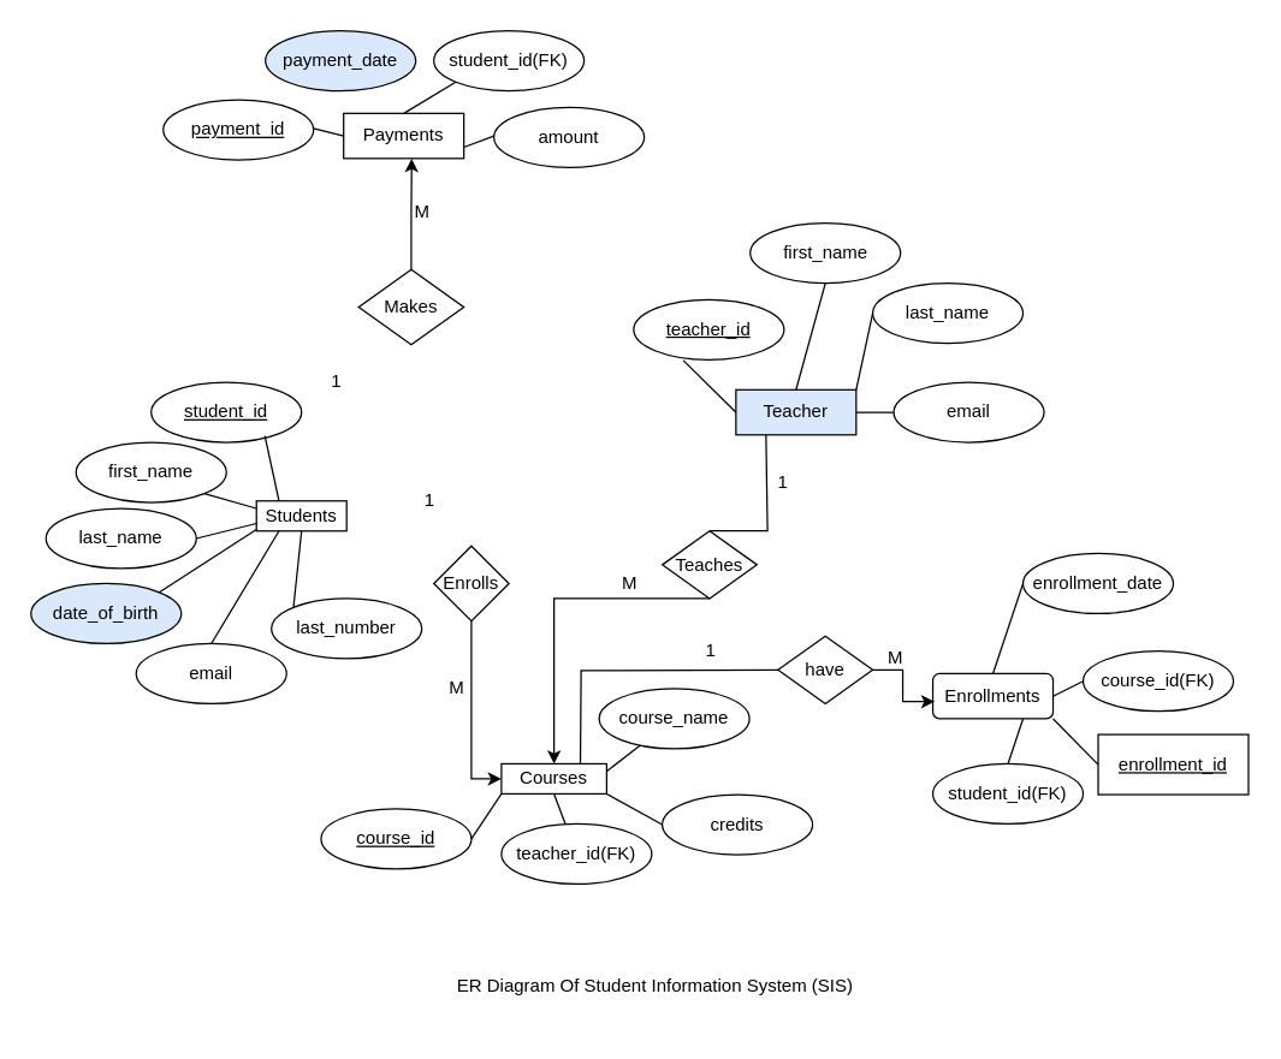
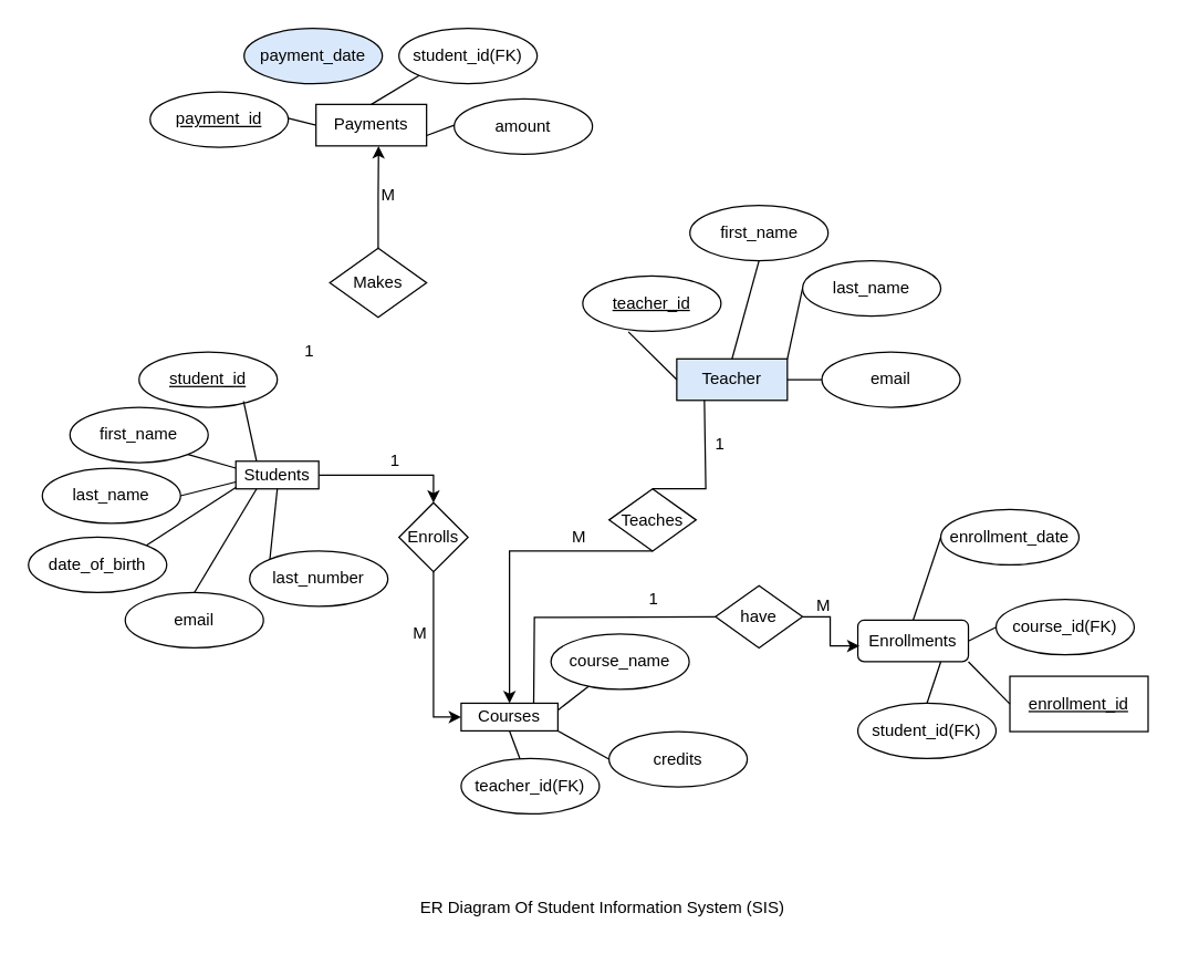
  <mxCell id="0" />
  <mxCell id="1" parent="0" />
+ <mxCell id="2" style="edgeStyle=orthogonalEdgeStyle;rounded=0;orthogonalLoop=1;jettySize=auto;html=1;exitX=1;exitY=0.5;exitDx=0;exitDy=0;entryX=0.5;entryY=0;entryDx=0;entryDy=0;" parent="1" source="3" target="5" edge="1"><mxGeometry relative="1" as="geometry" /></mxCell>
  <mxCell id="3" value="Students" style="rounded=0;whiteSpace=wrap;html=1;" parent="1" vertex="1"><mxGeometry x="170" y="333" width="60" height="20" as="geometry" /></mxCell>
  <mxCell id="4" style="edgeStyle=orthogonalEdgeStyle;rounded=0;orthogonalLoop=1;jettySize=auto;html=1;entryX=0;entryY=0.5;entryDx=0;entryDy=0;" parent="1" source="5" target="6" edge="1"><mxGeometry relative="1" as="geometry" /></mxCell>
  <mxCell id="5" value="Enrolls" style="rhombus;whiteSpace=wrap;html=1;" parent="1" vertex="1"><mxGeometry x="288" y="363" width="50" height="50" as="geometry" /></mxCell>
  <mxCell id="6" value="Courses" style="rounded=0;whiteSpace=wrap;html=1;" parent="1" vertex="1"><mxGeometry x="333" y="508" width="70" height="20" as="geometry" /></mxCell>
  <mxCell id="7" value="student_id(FK)" style="ellipse;whiteSpace=wrap;html=1;align=center;" parent="1" vertex="1"><mxGeometry x="620" y="508" width="100" height="40" as="geometry" /></mxCell>
  <mxCell id="8" value="credits" style="ellipse;whiteSpace=wrap;html=1;align=center;" parent="1" vertex="1"><mxGeometry x="440" y="528.5" width="100" height="40" as="geometry" /></mxCell>
- <mxCell id="9" value="course_id" style="ellipse;whiteSpace=wrap;html=1;align=center;fontStyle=4;" parent="1" vertex="1"><mxGeometry x="213" y="538" width="100" height="40" as="geometry" /></mxCell>
  <mxCell id="10" value="course_name" style="ellipse;whiteSpace=wrap;html=1;align=center;" parent="1" vertex="1"><mxGeometry x="398" y="458" width="100" height="40" as="geometry" /></mxCell>
  <mxCell id="11" value="teacher_id(FK)" style="ellipse;whiteSpace=wrap;html=1;align=center;" parent="1" vertex="1"><mxGeometry x="333" y="548" width="100" height="40" as="geometry" /></mxCell>
  <mxCell id="12" value="Teacher" style="whiteSpace=wrap;html=1;align=center;fillColor=#dae8fc;" parent="1" vertex="1"><mxGeometry x="489" y="259" width="80" height="30" as="geometry" /></mxCell>
  <mxCell id="13" value="teacher_id" style="ellipse;whiteSpace=wrap;html=1;align=center;fontStyle=4;" parent="1" vertex="1"><mxGeometry x="421" y="199" width="100" height="40" as="geometry" /></mxCell>
  <mxCell id="14" style="edgeStyle=orthogonalEdgeStyle;rounded=0;orthogonalLoop=1;jettySize=auto;html=1;exitX=0.5;exitY=1;exitDx=0;exitDy=0;entryX=0.5;entryY=0;entryDx=0;entryDy=0;" parent="1" source="15" target="6" edge="1"><mxGeometry relative="1" as="geometry"><Array as="points"><mxPoint x="368" y="398" /></Array></mxGeometry></mxCell>
  <mxCell id="15" value="Teaches" style="shape=rhombus;perimeter=rhombusPerimeter;whiteSpace=wrap;html=1;align=center;" parent="1" vertex="1"><mxGeometry x="440" y="353" width="63" height="45" as="geometry" /></mxCell>
  <mxCell id="16" value="last_name" style="ellipse;whiteSpace=wrap;html=1;align=center;" parent="1" vertex="1"><mxGeometry x="580" y="188" width="100" height="40" as="geometry" /></mxCell>
  <mxCell id="17" value="first_name" style="ellipse;whiteSpace=wrap;html=1;align=center;" parent="1" vertex="1"><mxGeometry x="498.5" y="148" width="100" height="40" as="geometry" /></mxCell>
  <mxCell id="18" value="email" style="ellipse;whiteSpace=wrap;html=1;align=center;" parent="1" vertex="1"><mxGeometry x="594" y="254" width="100" height="40" as="geometry" /></mxCell>
  <mxCell id="19" value="Enrollments" style="whiteSpace=wrap;html=1;align=center;rounded=1;" parent="1" vertex="1"><mxGeometry x="620" y="448" width="80" height="30" as="geometry" /></mxCell>
  <mxCell id="20" value="course_id(FK)" style="ellipse;whiteSpace=wrap;html=1;align=center;" parent="1" vertex="1"><mxGeometry x="720" y="433" width="100" height="40" as="geometry" /></mxCell>
  <mxCell id="21" value="enrollment_date" style="ellipse;whiteSpace=wrap;html=1;align=center;" parent="1" vertex="1"><mxGeometry x="680" y="368" width="100" height="40" as="geometry" /></mxCell>
  <mxCell id="22" value="have" style="shape=rhombus;perimeter=rhombusPerimeter;whiteSpace=wrap;html=1;align=center;" parent="1" vertex="1"><mxGeometry x="517" y="423" width="63" height="45" as="geometry" /></mxCell>
  <mxCell id="23" value="enrollment_id" style="whiteSpace=wrap;html=1;align=center;fontStyle=4;rounded=0;" parent="1" vertex="1"><mxGeometry x="730" y="488.5" width="100" height="40" as="geometry" /></mxCell>
  <mxCell id="24" style="edgeStyle=orthogonalEdgeStyle;rounded=0;orthogonalLoop=1;jettySize=auto;html=1;entryX=0.015;entryY=0.619;entryDx=0;entryDy=0;entryPerimeter=0;" parent="1" source="22" target="19" edge="1"><mxGeometry relative="1" as="geometry" /></mxCell>
  <mxCell id="25" value="Payments" style="whiteSpace=wrap;html=1;align=center;" parent="1" vertex="1"><mxGeometry x="228" y="75" width="80" height="30" as="geometry" /></mxCell>
  <mxCell id="26" value="" style="endArrow=none;html=1;rounded=0;exitX=0.25;exitY=1;exitDx=0;exitDy=0;entryX=0.5;entryY=0;entryDx=0;entryDy=0;" parent="1" source="12" target="15" edge="1"><mxGeometry relative="1" as="geometry"><mxPoint x="552" y="191.5" as="sourcePoint" /><mxPoint x="551" y="270" as="targetPoint" /><Array as="points"><mxPoint x="510" y="353" /></Array></mxGeometry></mxCell>
  <mxCell id="27" value="payment_id" style="ellipse;whiteSpace=wrap;html=1;align=center;fontStyle=4;" parent="1" vertex="1"><mxGeometry x="108" y="66" width="100" height="40" as="geometry" /></mxCell>
  <mxCell id="28" value="payment_date" style="ellipse;whiteSpace=wrap;html=1;align=center;fillColor=#dae8fc;" parent="1" vertex="1"><mxGeometry x="176" y="20" width="100" height="40" as="geometry" /></mxCell>
  <mxCell id="29" value="student_id(FK)" style="ellipse;whiteSpace=wrap;html=1;align=center;" parent="1" vertex="1"><mxGeometry x="288" y="20" width="100" height="40" as="geometry" /></mxCell>
  <mxCell id="30" value="amount" style="ellipse;whiteSpace=wrap;html=1;align=center;" parent="1" vertex="1"><mxGeometry x="328" y="71" width="100" height="40" as="geometry" /></mxCell>
  <mxCell id="31" value="Makes" style="shape=rhombus;perimeter=rhombusPerimeter;whiteSpace=wrap;html=1;align=center;" parent="1" vertex="1"><mxGeometry x="238" y="179" width="70" height="50" as="geometry" /></mxCell>
  <mxCell id="32" value="" style="endArrow=none;html=1;rounded=0;exitX=1;exitY=0.5;exitDx=0;exitDy=0;entryX=0;entryY=0.5;entryDx=0;entryDy=0;" parent="1" target="25" edge="1"><mxGeometry relative="1" as="geometry"><mxPoint x="208" y="85" as="sourcePoint" /><mxPoint x="298" y="139" as="targetPoint" /></mxGeometry></mxCell>
  <mxCell id="33" value="" style="endArrow=none;html=1;rounded=0;exitX=0;exitY=1;exitDx=0;exitDy=0;entryX=0.5;entryY=0;entryDx=0;entryDy=0;" parent="1" source="29" target="25" edge="1"><mxGeometry relative="1" as="geometry"><mxPoint x="236" y="70" as="sourcePoint" /><mxPoint x="278" y="69" as="targetPoint" /></mxGeometry></mxCell>
  <mxCell id="34" value="" style="endArrow=none;html=1;rounded=0;exitX=0;exitY=0.5;exitDx=0;exitDy=0;entryX=1;entryY=0.75;entryDx=0;entryDy=0;" parent="1" target="25" edge="1"><mxGeometry relative="1" as="geometry"><mxPoint x="328" y="90" as="sourcePoint" /><mxPoint x="278" y="85" as="targetPoint" /></mxGeometry></mxCell>
  <mxCell id="35" value="" style="endArrow=none;html=1;rounded=0;exitX=1;exitY=0.5;exitDx=0;exitDy=0;entryX=0;entryY=0.5;entryDx=0;entryDy=0;" parent="1" source="12" target="18" edge="1"><mxGeometry relative="1" as="geometry"><mxPoint x="190" y="284" as="sourcePoint" /><mxPoint x="210" y="289" as="targetPoint" /></mxGeometry></mxCell>
  <mxCell id="36" value="" style="endArrow=none;html=1;rounded=0;exitX=0;exitY=0.5;exitDx=0;exitDy=0;entryX=1;entryY=0;entryDx=0;entryDy=0;" parent="1" source="16" target="12" edge="1"><mxGeometry relative="1" as="geometry"><mxPoint x="579" y="284" as="sourcePoint" /><mxPoint x="604" y="284" as="targetPoint" /></mxGeometry></mxCell>
  <mxCell id="37" value="" style="endArrow=none;html=1;rounded=0;exitX=0;exitY=0.5;exitDx=0;exitDy=0;entryX=0.5;entryY=0;entryDx=0;entryDy=0;" parent="1" source="21" target="19" edge="1"><mxGeometry relative="1" as="geometry"><mxPoint x="590" y="218" as="sourcePoint" /><mxPoint x="579" y="269" as="targetPoint" /></mxGeometry></mxCell>
  <mxCell id="38" value="" style="endArrow=none;html=1;rounded=0;exitX=0;exitY=0.5;exitDx=0;exitDy=0;entryX=1;entryY=0.5;entryDx=0;entryDy=0;" parent="1" source="20" target="19" edge="1"><mxGeometry relative="1" as="geometry"><mxPoint x="690" y="398" as="sourcePoint" /><mxPoint x="670" y="458" as="targetPoint" /></mxGeometry></mxCell>
  <mxCell id="39" value="" style="endArrow=none;html=1;rounded=0;exitX=0;exitY=0.5;exitDx=0;exitDy=0;entryX=1;entryY=1;entryDx=0;entryDy=0;" parent="1" source="23" target="19" edge="1"><mxGeometry relative="1" as="geometry"><mxPoint x="730" y="463" as="sourcePoint" /><mxPoint x="710" y="473" as="targetPoint" /></mxGeometry></mxCell>
  <mxCell id="40" value="" style="endArrow=none;html=1;rounded=0;exitX=0.5;exitY=0;exitDx=0;exitDy=0;entryX=0.75;entryY=1;entryDx=0;entryDy=0;" parent="1" source="7" target="19" edge="1"><mxGeometry relative="1" as="geometry"><mxPoint x="740" y="519" as="sourcePoint" /><mxPoint x="710" y="488" as="targetPoint" /></mxGeometry></mxCell>
  <mxCell id="41" value="" style="endArrow=none;html=1;rounded=0;exitX=0.75;exitY=0;exitDx=0;exitDy=0;entryX=0;entryY=0.5;entryDx=0;entryDy=0;" parent="1" source="6" target="22" edge="1"><mxGeometry relative="1" as="geometry"><mxPoint x="390" y="438" as="sourcePoint" /><mxPoint x="550" y="438" as="targetPoint" /><Array as="points"><mxPoint x="386" y="446" /></Array></mxGeometry></mxCell>
- <mxCell id="42" value="" style="endArrow=none;html=1;rounded=0;exitX=0;exitY=1;exitDx=0;exitDy=0;entryX=1;entryY=0.5;entryDx=0;entryDy=0;" parent="1" source="6" target="9" edge="1"><mxGeometry relative="1" as="geometry"><mxPoint x="300" y="279" as="sourcePoint" /><mxPoint x="280" y="287" as="targetPoint" /></mxGeometry></mxCell>
  <mxCell id="43" value="" style="endArrow=none;html=1;rounded=0;exitX=0.5;exitY=1;exitDx=0;exitDy=0;" parent="1" source="6" target="11" edge="1"><mxGeometry relative="1" as="geometry"><mxPoint x="343" y="538" as="sourcePoint" /><mxPoint x="323" y="568" as="targetPoint" /></mxGeometry></mxCell>
  <mxCell id="44" value="" style="endArrow=none;html=1;rounded=0;exitX=1;exitY=1;exitDx=0;exitDy=0;entryX=0;entryY=0.5;entryDx=0;entryDy=0;" parent="1" source="6" target="8" edge="1"><mxGeometry relative="1" as="geometry"><mxPoint x="378" y="538" as="sourcePoint" /><mxPoint x="386" y="558" as="targetPoint" /></mxGeometry></mxCell>
  <mxCell id="45" value="" style="endArrow=none;html=1;rounded=0;entryX=1;entryY=0.25;entryDx=0;entryDy=0;" parent="1" source="10" target="6" edge="1"><mxGeometry relative="1" as="geometry"><mxPoint x="388" y="548" as="sourcePoint" /><mxPoint x="396" y="568" as="targetPoint" /></mxGeometry></mxCell>
  <mxCell id="46" value="1" style="text;html=1;align=center;verticalAlign=middle;resizable=0;points=[];autosize=1;strokeColor=none;fillColor=none;" parent="1" vertex="1"><mxGeometry x="456.5" y="418" width="30" height="30" as="geometry" /></mxCell>
  <mxCell id="47" value="M" style="text;html=1;align=center;verticalAlign=middle;resizable=0;points=[];autosize=1;strokeColor=none;fillColor=none;" parent="1" vertex="1"><mxGeometry x="580" y="423" width="30" height="30" as="geometry" /></mxCell>
  <mxCell id="48" value="student_id" style="ellipse;whiteSpace=wrap;html=1;align=center;fontStyle=4;" parent="1" vertex="1"><mxGeometry x="100" y="254" width="100" height="40" as="geometry" /></mxCell>
  <mxCell id="49" value="first_name" style="ellipse;whiteSpace=wrap;html=1;align=center;" parent="1" vertex="1"><mxGeometry x="50" y="294" width="100" height="40" as="geometry" /></mxCell>
  <mxCell id="50" value="last_name" style="ellipse;whiteSpace=wrap;html=1;align=center;" parent="1" vertex="1"><mxGeometry x="30" y="338" width="100" height="40" as="geometry" /></mxCell>
- <mxCell id="51" value="date_of_birth" style="ellipse;whiteSpace=wrap;html=1;align=center;fillColor=#dae8fc;" parent="1" vertex="1"><mxGeometry x="20" y="388" width="100" height="40" as="geometry" /></mxCell>
+ <mxCell id="51" value="date_of_birth" style="ellipse;whiteSpace=wrap;html=1;align=center;" parent="1" vertex="1"><mxGeometry x="20" y="388" width="100" height="40" as="geometry" /></mxCell>
  <mxCell id="52" value="email" style="ellipse;whiteSpace=wrap;html=1;align=center;" parent="1" vertex="1"><mxGeometry x="90" y="428" width="100" height="40" as="geometry" /></mxCell>
  <mxCell id="53" value="last_number" style="ellipse;whiteSpace=wrap;html=1;align=center;" parent="1" vertex="1"><mxGeometry x="180" y="398" width="100" height="40" as="geometry" /></mxCell>
  <mxCell id="54" value="" style="endArrow=none;html=1;rounded=0;exitX=0.756;exitY=0.892;exitDx=0;exitDy=0;exitPerimeter=0;entryX=0.25;entryY=0;entryDx=0;entryDy=0;" parent="1" source="48" target="3" edge="1"><mxGeometry relative="1" as="geometry"><mxPoint x="310" y="318" as="sourcePoint" /><mxPoint x="470" y="318" as="targetPoint" /></mxGeometry></mxCell>
  <mxCell id="55" value="" style="endArrow=none;html=1;rounded=0;exitX=1;exitY=1;exitDx=0;exitDy=0;" parent="1" source="49" edge="1"><mxGeometry relative="1" as="geometry"><mxPoint x="186" y="300" as="sourcePoint" /><mxPoint x="170" y="338" as="targetPoint" /></mxGeometry></mxCell>
  <mxCell id="56" value="" style="endArrow=none;html=1;rounded=0;exitX=1;exitY=0.5;exitDx=0;exitDy=0;" parent="1" source="50" edge="1"><mxGeometry relative="1" as="geometry"><mxPoint x="145" y="338" as="sourcePoint" /><mxPoint x="170" y="348" as="targetPoint" /></mxGeometry></mxCell>
  <mxCell id="57" value="" style="endArrow=none;html=1;rounded=0;exitX=1;exitY=0;exitDx=0;exitDy=0;" parent="1" source="51" edge="1"><mxGeometry relative="1" as="geometry"><mxPoint x="140" y="368" as="sourcePoint" /><mxPoint x="170" y="352" as="targetPoint" /></mxGeometry></mxCell>
  <mxCell id="58" value="" style="endArrow=none;html=1;rounded=0;exitX=0.5;exitY=0;exitDx=0;exitDy=0;entryX=0.25;entryY=1;entryDx=0;entryDy=0;" parent="1" source="52" target="3" edge="1"><mxGeometry relative="1" as="geometry"><mxPoint x="115" y="404" as="sourcePoint" /><mxPoint x="185" y="362" as="targetPoint" /></mxGeometry></mxCell>
  <mxCell id="59" value="" style="endArrow=none;html=1;rounded=0;exitX=0;exitY=0;exitDx=0;exitDy=0;entryX=0.5;entryY=1;entryDx=0;entryDy=0;" parent="1" source="53" target="3" edge="1"><mxGeometry relative="1" as="geometry"><mxPoint x="150" y="438" as="sourcePoint" /><mxPoint x="195" y="363" as="targetPoint" /></mxGeometry></mxCell>
  <mxCell id="60" value="1" style="text;html=1;align=center;verticalAlign=middle;resizable=0;points=[];autosize=1;strokeColor=none;fillColor=none;" parent="1" vertex="1"><mxGeometry x="505" y="306" width="30" height="30" as="geometry" /></mxCell>
  <mxCell id="61" value="M" style="text;html=1;align=center;verticalAlign=middle;resizable=0;points=[];autosize=1;strokeColor=none;fillColor=none;" parent="1" vertex="1"><mxGeometry x="403" y="373" width="30" height="30" as="geometry" /></mxCell>
  <mxCell id="62" value="1" style="text;html=1;align=center;verticalAlign=middle;resizable=0;points=[];autosize=1;strokeColor=none;fillColor=none;" parent="1" vertex="1"><mxGeometry x="270" y="318" width="30" height="30" as="geometry" /></mxCell>
  <mxCell id="63" value="M" style="text;html=1;align=center;verticalAlign=middle;resizable=0;points=[];autosize=1;strokeColor=none;fillColor=none;" parent="1" vertex="1"><mxGeometry x="288" y="443" width="30" height="30" as="geometry" /></mxCell>
  <mxCell id="64" style="edgeStyle=orthogonalEdgeStyle;rounded=0;orthogonalLoop=1;jettySize=auto;html=1;entryX=0.566;entryY=1.005;entryDx=0;entryDy=0;entryPerimeter=0;" parent="1" source="31" target="25" edge="1"><mxGeometry relative="1" as="geometry" /></mxCell>
  <mxCell id="65" value="" style="endArrow=none;html=1;rounded=0;exitX=0.33;exitY=1.012;exitDx=0;exitDy=0;entryX=0;entryY=0.5;entryDx=0;entryDy=0;exitPerimeter=0;" parent="1" source="13" target="12" edge="1"><mxGeometry relative="1" as="geometry"><mxPoint x="579" y="284" as="sourcePoint" /><mxPoint x="604" y="284" as="targetPoint" /></mxGeometry></mxCell>
  <mxCell id="66" value="" style="endArrow=none;html=1;rounded=0;entryX=0.5;entryY=0;entryDx=0;entryDy=0;exitX=0.5;exitY=1;exitDx=0;exitDy=0;" parent="1" source="17" target="12" edge="1"><mxGeometry relative="1" as="geometry"><mxPoint x="540" y="198" as="sourcePoint" /><mxPoint x="499" y="284" as="targetPoint" /></mxGeometry></mxCell>
  <mxCell id="67" value="ER Diagram Of&amp;nbsp;&lt;span style=&quot;background-color: initial;&quot;&gt;Student Information System (SIS)&lt;/span&gt;&lt;div&gt;&lt;span style=&quot;background-color: initial;&quot;&gt;&lt;br&gt;&lt;/span&gt;&lt;/div&gt;" style="text;html=1;align=center;verticalAlign=middle;resizable=0;points=[];autosize=1;strokeColor=none;fillColor=none;" parent="1" vertex="1"><mxGeometry x="290" y="643" width="290" height="40" as="geometry" /></mxCell>
  <mxCell id="68" value="1" style="text;html=1;align=center;verticalAlign=middle;resizable=0;points=[];autosize=1;strokeColor=none;fillColor=none;" parent="1" vertex="1"><mxGeometry x="208" y="239" width="30" height="30" as="geometry" /></mxCell>
  <mxCell id="69" value="M" style="text;html=1;align=center;verticalAlign=middle;resizable=0;points=[];autosize=1;strokeColor=none;fillColor=none;" parent="1" vertex="1"><mxGeometry x="265" y="126" width="30" height="30" as="geometry" /></mxCell>
